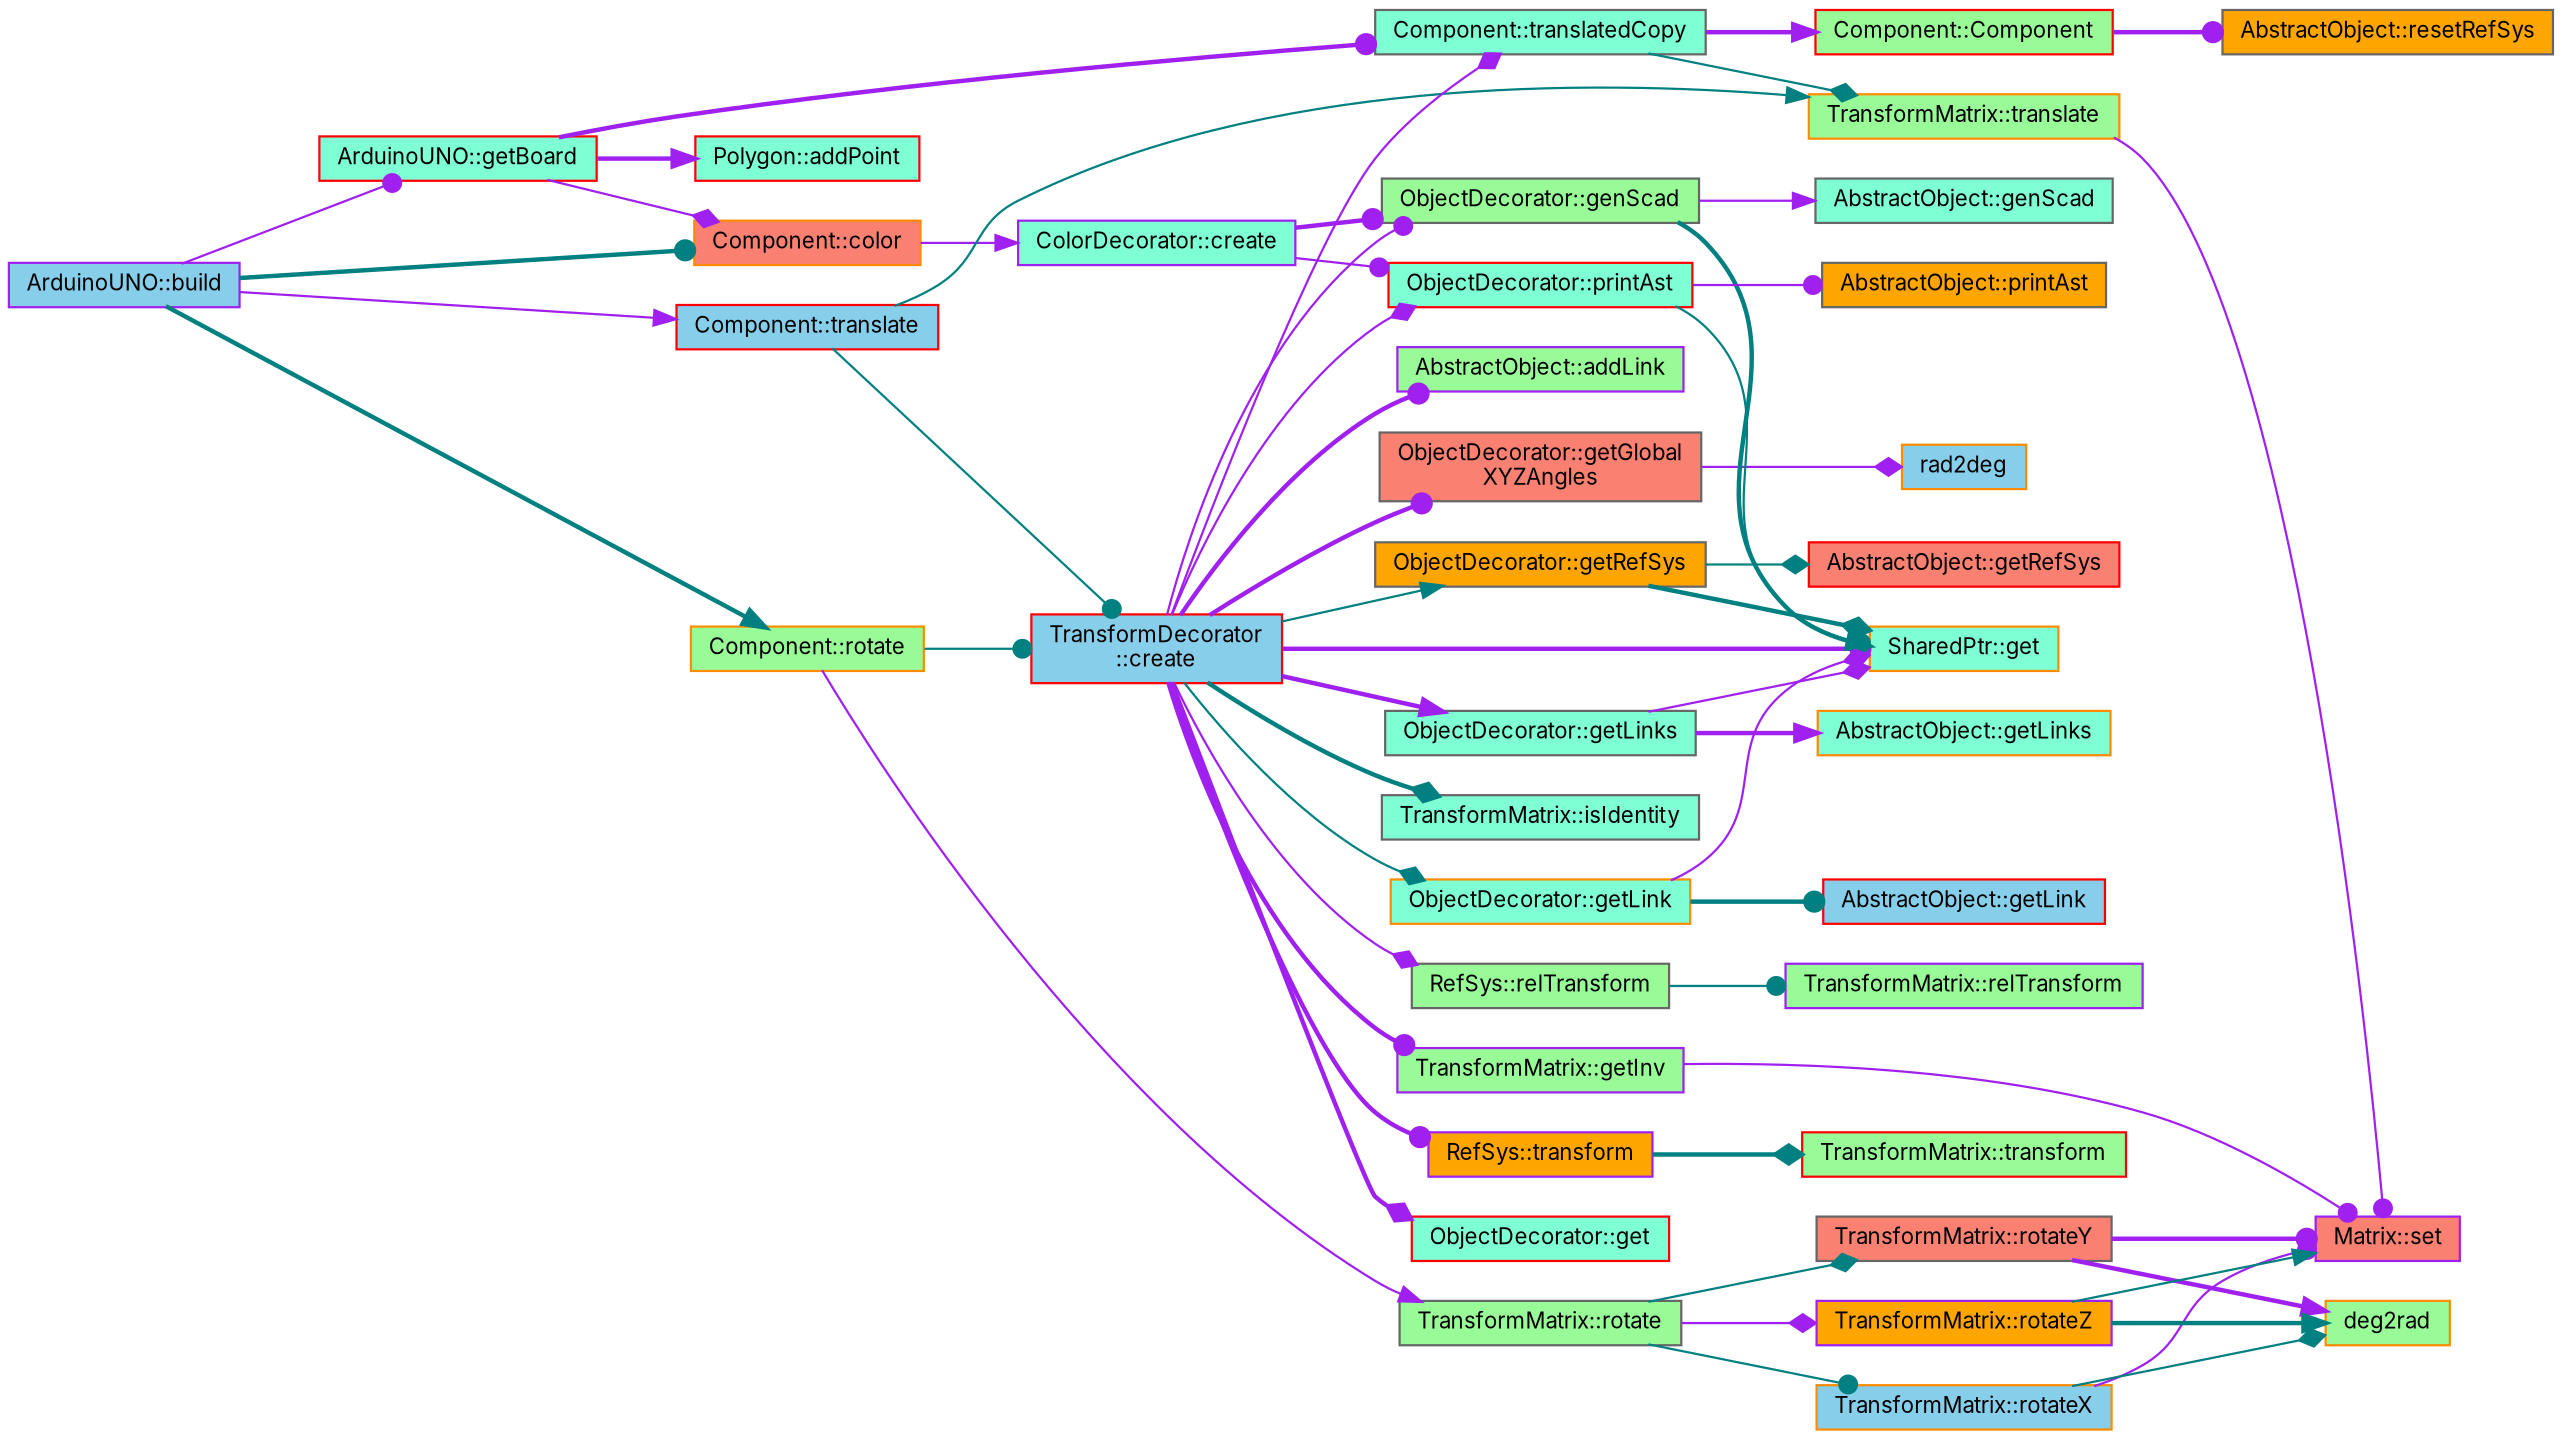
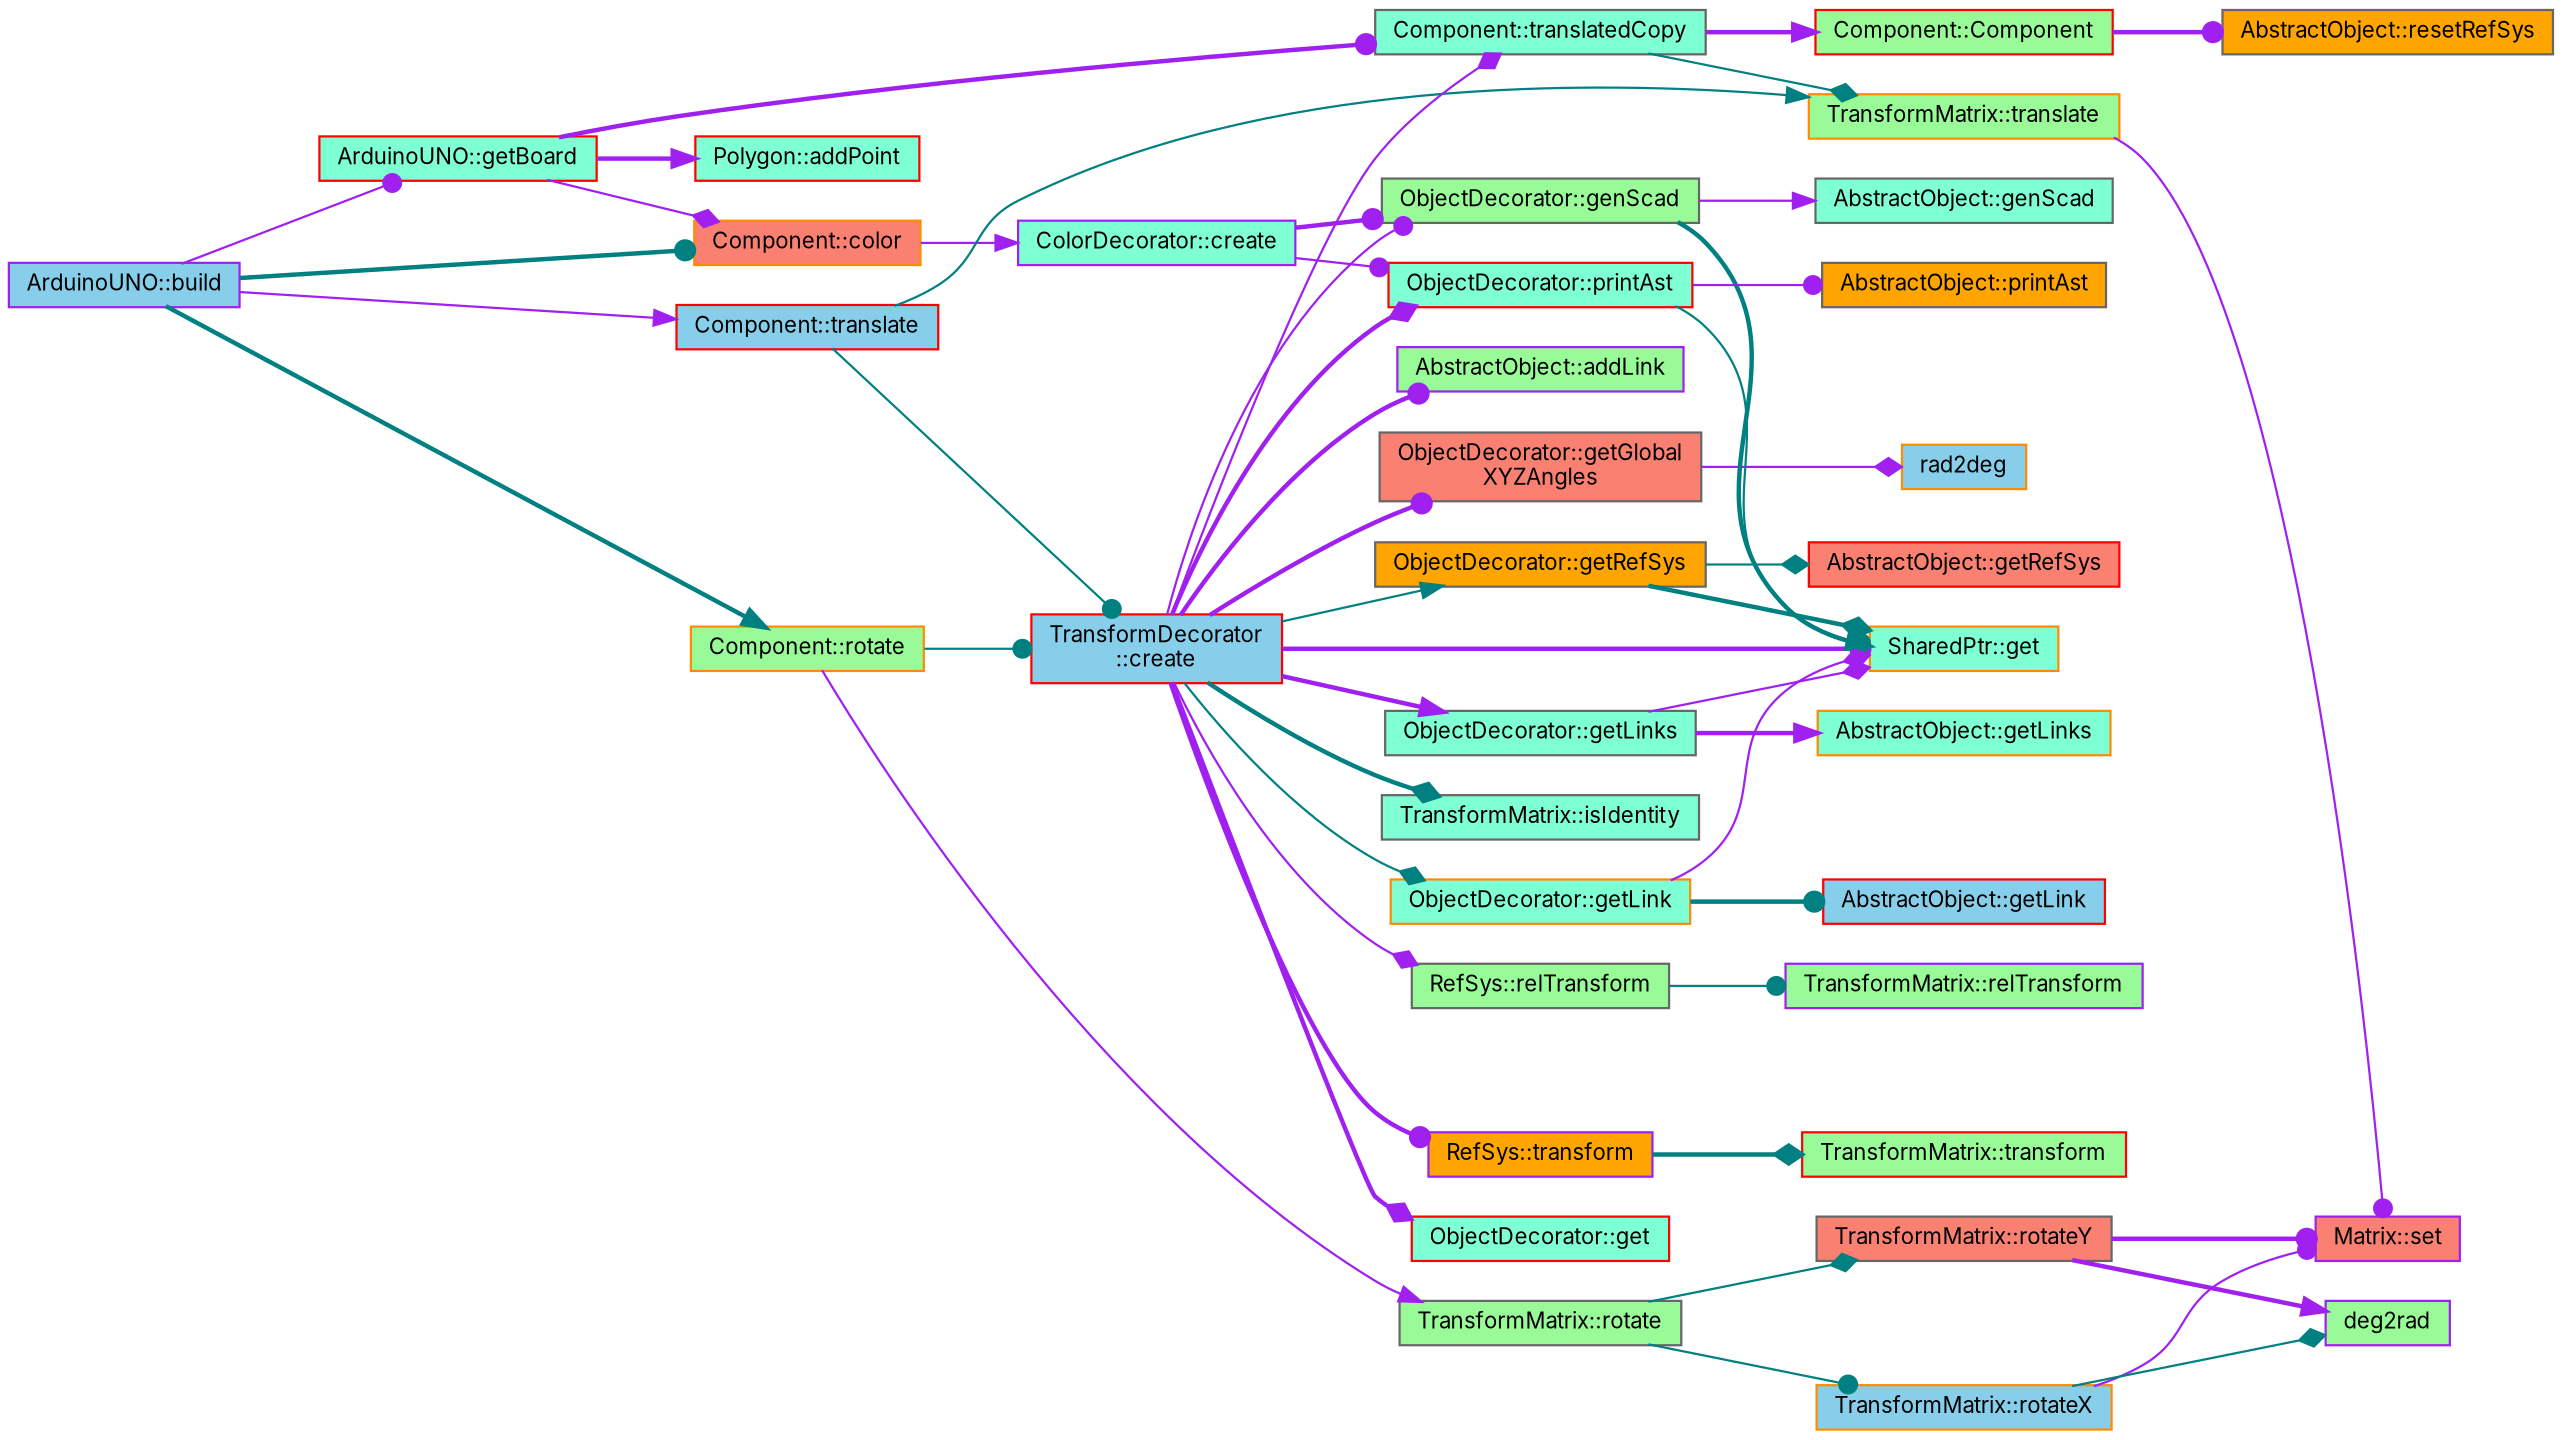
  digraph {
    fontname=Inter
    rankdir=LR
    node [color=gray40 fillcolor=aquamarine fontname=Inter fontsize=10 shape=record style=filled]
    edge [arrowhead=dot color=purple fontname=Inter fontsize=10 labelfontname=Helvetica labelfontsize=10 style=solid]
    n1 [color=purple fillcolor=skyblue fontcolor=black height=0.2 label="ArduinoUNO::build" width=0.4]
    n2 [color=red height=0.2 label="ArduinoUNO::getBoard" width=0.4]
    n3 [color=darkorange fillcolor=salmon height=0.2 label="Component::color" width=0.4]
    n4 [color=red fillcolor=skyblue height=0.2 label="Component::translate" width=0.4]
    n5 [color=darkorange fillcolor=palegreen height=0.2 label="Component::rotate" width=0.4]
    n6 [color=red height=0.2 label="Polygon::addPoint" width=0.4]
    n7 [height=0.2 label="Component::translatedCopy" width=0.4]
    n8 [color=purple height=0.2 label="ColorDecorator::create" width=0.4]
    n9 [color=darkorange fillcolor=palegreen height=0.2 label="TransformMatrix::translate" width=0.4]
    n10 [color=red fillcolor=skyblue height=0.2 label="TransformDecorator\l::create" width=0.4]
    n11 [fillcolor=palegreen height=0.2 label="TransformMatrix::rotate" width=0.4]
    n12 [color=red fillcolor=palegreen height=0.2 label="Component::Component" width=0.4]
    n13 [color=purple fillcolor=salmon height=0.2 label="Matrix::set" width=0.4]
    n14 [fillcolor=orange height=0.2 label="AbstractObject::resetRefSys" width=0.4]
    n15 [height=0.2 label="TransformMatrix::isIdentity" width=0.4]
    n16 [color=darkorange height=0.2 label="SharedPtr::get" width=0.4]
    n17 [fillcolor=palegreen height=0.2 label="RefSys::relTransform" width=0.4]
-   n18 [color=purple fillcolor=palegreen height=0.2 label="TransformMatrix::getInv" width=0.4]
    n19 [color=purple fillcolor=orange height=0.2 label="RefSys::transform" width=0.4]
    n20 [color=red height=0.2 label="ObjectDecorator::get" width=0.4]
    n21 [color=purple fillcolor=palegreen height=0.2 label="AbstractObject::addLink" width=0.4]
    n22 [fillcolor=salmon height=0.2 label="ObjectDecorator::getGlobal\lXYZAngles" width=0.4]
    n23 [fillcolor=palegreen height=0.2 label="ObjectDecorator::genScad" width=0.4]
    n24 [color=red height=0.2 label="ObjectDecorator::printAst" width=0.4]
    n25 [fillcolor=orange height=0.2 label="ObjectDecorator::getRefSys" width=0.4]
    n26 [height=0.2 label="ObjectDecorator::getLinks" width=0.4]
    n27 [color=darkorange height=0.2 label="ObjectDecorator::getLink" width=0.4]
    n28 [color=purple fillcolor=palegreen height=0.2 label="TransformMatrix::relTransform" width=0.4]
    n29 [color=red fillcolor=palegreen height=0.2 label="TransformMatrix::transform" width=0.4]
    n30 [color=darkorange fillcolor=skyblue height=0.2 label=rad2deg width=0.4]
    n31 [height=0.2 label="AbstractObject::genScad" width=0.4]
    n32 [fillcolor=orange height=0.2 label="AbstractObject::printAst" width=0.4]
    n33 [color=red fillcolor=salmon height=0.2 label="AbstractObject::getRefSys" width=0.4]
    n34 [color=darkorange height=0.2 label="AbstractObject::getLinks" width=0.4]
    n35 [color=red fillcolor=skyblue height=0.2 label="AbstractObject::getLink" width=0.4]
    n36 [color=darkorange fillcolor=skyblue height=0.2 label="TransformMatrix::rotateX" width=0.4]
    n37 [fillcolor=salmon height=0.2 label="TransformMatrix::rotateY" width=0.4]
-   n38 [color=purple fillcolor=orange height=0.2 label="TransformMatrix::rotateZ" width=0.4]
-   n39 [color=darkorange fillcolor=palegreen height=0.2 label=deg2rad width=0.4]
+   n39 [color=purple fillcolor=palegreen height=0.2 label=deg2rad width=0.4]
    n1 -> n2
    n1 -> n3 [color=teal style=bold]
    n1 -> n4 [arrowhead=normal]
    n1 -> n5 [arrowhead=normal color=teal style=bold]
    n2 -> n3 [arrowhead=diamond]
    n2 -> n6 [arrowhead=normal style=bold]
    n2 -> n7 [style=bold]
    n3 -> n8 [arrowhead=normal]
    n4 -> n9 [arrowhead=normal color=teal]
    n4 -> n10 [color=teal]
    n5 -> n10 [color=teal]
    n5 -> n11 [arrowhead=normal]
    n7 -> n9 [arrowhead=diamond color=teal]
    n7 -> n12 [arrowhead=normal style=bold]
    n8 -> n23 [style=bold]
    n8 -> n24
    n9 -> n13
    n10 -> n7 [arrowhead=diamond]
    n10 -> n15 [arrowhead=diamond color=teal style=bold]
    n10 -> n16 [style=bold]
    n10 -> n17 [arrowhead=diamond]
-   n10 -> n18 [style=bold]
    n10 -> n19 [style=bold]
    n10 -> n20 [arrowhead=diamond style=bold]
    n10 -> n21 [style=bold]
    n10 -> n22 [style=bold]
    n10 -> n23
-   n10 -> n24 [arrowhead=diamond]
+   n10 -> n24 [arrowhead=diamond style=bold]
    n10 -> n25 [arrowhead=normal color=teal]
    n10 -> n26 [arrowhead=normal style=bold]
    n10 -> n27 [arrowhead=diamond color=teal]
    n11 -> n36 [color=teal]
    n11 -> n37 [arrowhead=diamond color=teal]
-   n11 -> n38 [arrowhead=diamond]
    n12 -> n14 [style=bold]
    n17 -> n28 [color=teal]
-   n18 -> n13
    n19 -> n29 [arrowhead=diamond color=teal style=bold]
    n22 -> n30 [arrowhead=diamond]
    n23 -> n16 [arrowhead=normal color=teal style=bold]
    n23 -> n31 [arrowhead=normal]
    n24 -> n16 [color=teal]
    n24 -> n32
    n25 -> n16 [arrowhead=diamond color=teal style=bold]
    n25 -> n33 [arrowhead=diamond color=teal]
    n26 -> n16 [arrowhead=diamond]
    n26 -> n34 [arrowhead=normal style=bold]
    n27 -> n16 [arrowhead=diamond]
    n27 -> n35 [color=teal style=bold]
    n36 -> n13
    n36 -> n39 [arrowhead=diamond color=teal]
    n37 -> n13 [style=bold]
    n37 -> n39 [arrowhead=normal style=bold]
-   n38 -> n13 [arrowhead=normal color=teal]
-   n38 -> n39 [arrowhead=normal color=teal style=bold]
  }
